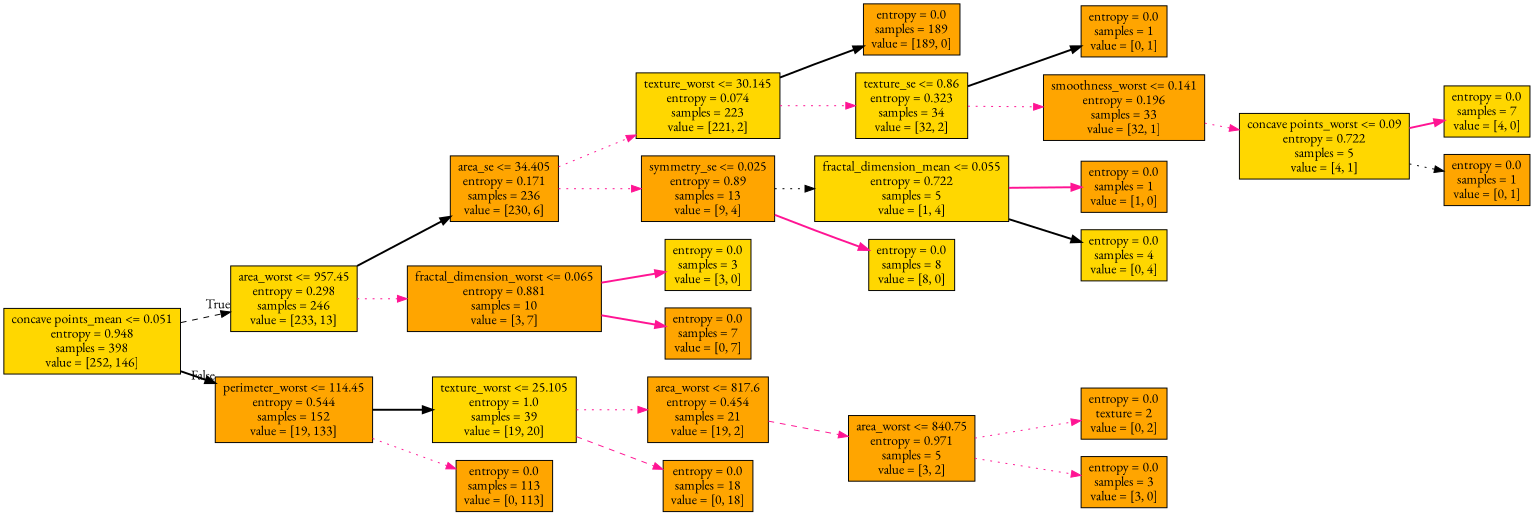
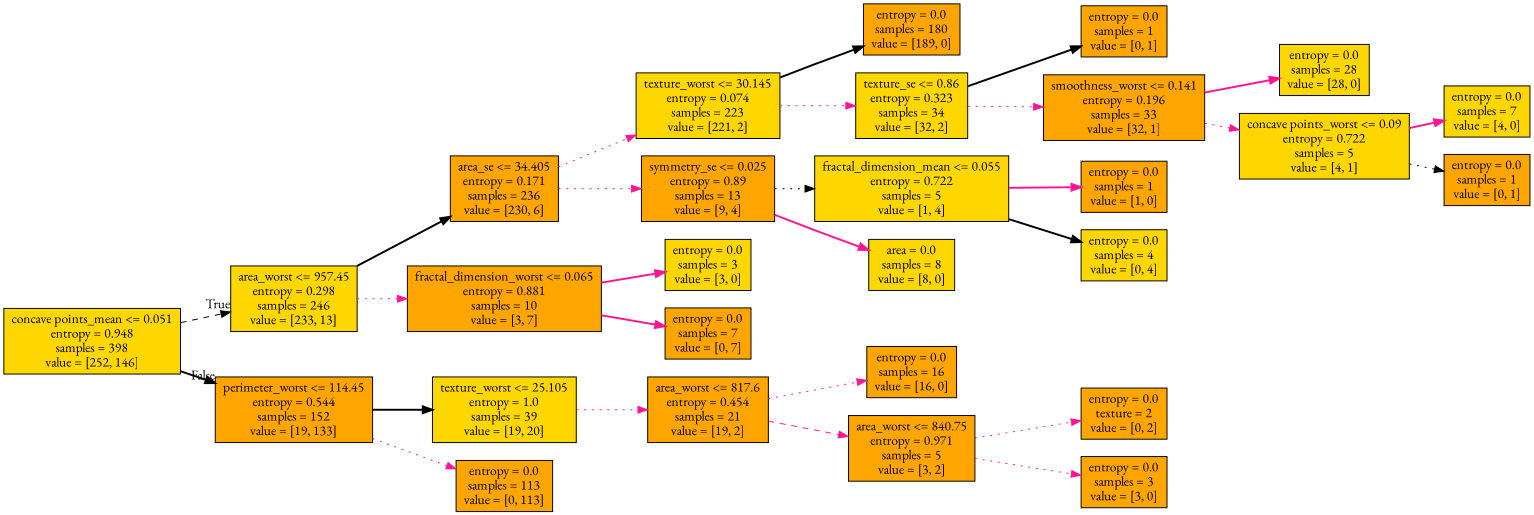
  digraph {
    fontname="EB Garamond"
    rankdir=LR
    node [fillcolor=orange fontname="EB Garamond" shape=box style=filled]
    edge [color=deeppink fontname="EB Garamond" style=dotted]
    n1 [fillcolor=gold label="concave points_mean <= 0.051\nentropy = 0.948\nsamples = 398\nvalue = [252, 146]"]
    n2 [fillcolor=gold label="area_worst <= 957.45\nentropy = 0.298\nsamples = 246\nvalue = [233, 13]"]
    n3 [label="perimeter_worst <= 114.45\nentropy = 0.544\nsamples = 152\nvalue = [19, 133]"]
    n4 [label="area_se <= 34.405\nentropy = 0.171\nsamples = 236\nvalue = [230, 6]"]
    n5 [label="fractal_dimension_worst <= 0.065\nentropy = 0.881\nsamples = 10\nvalue = [3, 7]"]
    n6 [fillcolor=gold label="texture_worst <= 25.105\nentropy = 1.0\nsamples = 39\nvalue = [19, 20]"]
    n7 [label="entropy = 0.0\nsamples = 113\nvalue = [0, 113]"]
    n8 [fillcolor=gold label="texture_worst <= 30.145\nentropy = 0.074\nsamples = 223\nvalue = [221, 2]"]
    n9 [label="symmetry_se <= 0.025\nentropy = 0.89\nsamples = 13\nvalue = [9, 4]"]
    n10 [fillcolor=gold label="entropy = 0.0\nsamples = 3\nvalue = [3, 0]"]
    n11 [label="entropy = 0.0\nsamples = 7\nvalue = [0, 7]"]
-   n12 [label="entropy = 0.0\nsamples = 189\nvalue = [189, 0]"]
+   n12 [label="entropy = 0.0\nsamples = 180\nvalue = [189, 0]"]
    n13 [fillcolor=gold label="texture_se <= 0.86\nentropy = 0.323\nsamples = 34\nvalue = [32, 2]"]
    n14 [fillcolor=gold label="fractal_dimension_mean <= 0.055\nentropy = 0.722\nsamples = 5\nvalue = [1, 4]"]
-   n15 [fillcolor=gold label="entropy = 0.0\nsamples = 8\nvalue = [8, 0]"]
+   n15 [fillcolor=gold label="area = 0.0\nsamples = 8\nvalue = [8, 0]"]
    n16 [label="entropy = 0.0\nsamples = 1\nvalue = [0, 1]"]
    n17 [label="smoothness_worst <= 0.141\nentropy = 0.196\nsamples = 33\nvalue = [32, 1]"]
+   n18 [fillcolor=gold label="entropy = 0.0\nsamples = 28\nvalue = [28, 0]"]
    n19 [fillcolor=gold label="concave points_worst <= 0.09\nentropy = 0.722\nsamples = 5\nvalue = [4, 1]"]
    n20 [fillcolor=gold label="entropy = 0.0\nsamples = 7\nvalue = [4, 0]"]
    n21 [label="entropy = 0.0\nsamples = 1\nvalue = [0, 1]"]
    n22 [label="entropy = 0.0\nsamples = 1\nvalue = [1, 0]"]
    n23 [fillcolor=gold label="entropy = 0.0\nsamples = 4\nvalue = [0, 4]"]
    n24 [label="area_worst <= 817.6\nentropy = 0.454\nsamples = 21\nvalue = [19, 2]"]
-   n25 [label="entropy = 0.0\nsamples = 18\nvalue = [0, 18]"]
+   n26 [label="entropy = 0.0\nsamples = 16\nvalue = [16, 0]"]
    n27 [label="area_worst <= 840.75\nentropy = 0.971\nsamples = 5\nvalue = [3, 2]"]
    n28 [label="entropy = 0.0\ntexture = 2\nvalue = [0, 2]"]
    n29 [label="entropy = 0.0\nsamples = 3\nvalue = [3, 0]"]
    n1 -> n2 [color=black headlabel=True labelangle=45 labeldistance=2.5 style=dashed]
    n1 -> n3 [color=black headlabel=False labelangle=-45 labeldistance=2.5 style=bold]
    n2 -> n4 [color=black style=bold]
    n2 -> n5
    n3 -> n6 [color=black style=bold]
    n3 -> n7
    n4 -> n8
    n4 -> n9
    n5 -> n10 [style=bold]
    n5 -> n11 [style=bold]
    n6 -> n24
-   n6 -> n25 [style=dashed]
    n8 -> n12 [color=black style=bold]
    n8 -> n13
    n9 -> n14 [color=black]
    n9 -> n15 [style=bold]
    n13 -> n16 [color=black style=bold]
    n13 -> n17
    n14 -> n22 [style=bold]
    n14 -> n23 [color=black style=bold]
+   n17 -> n18 [style=bold]
    n17 -> n19
    n19 -> n20 [style=bold]
    n19 -> n21 [color=black]
+   n24 -> n26
    n24 -> n27 [style=dashed]
    n27 -> n28
    n27 -> n29
  }
